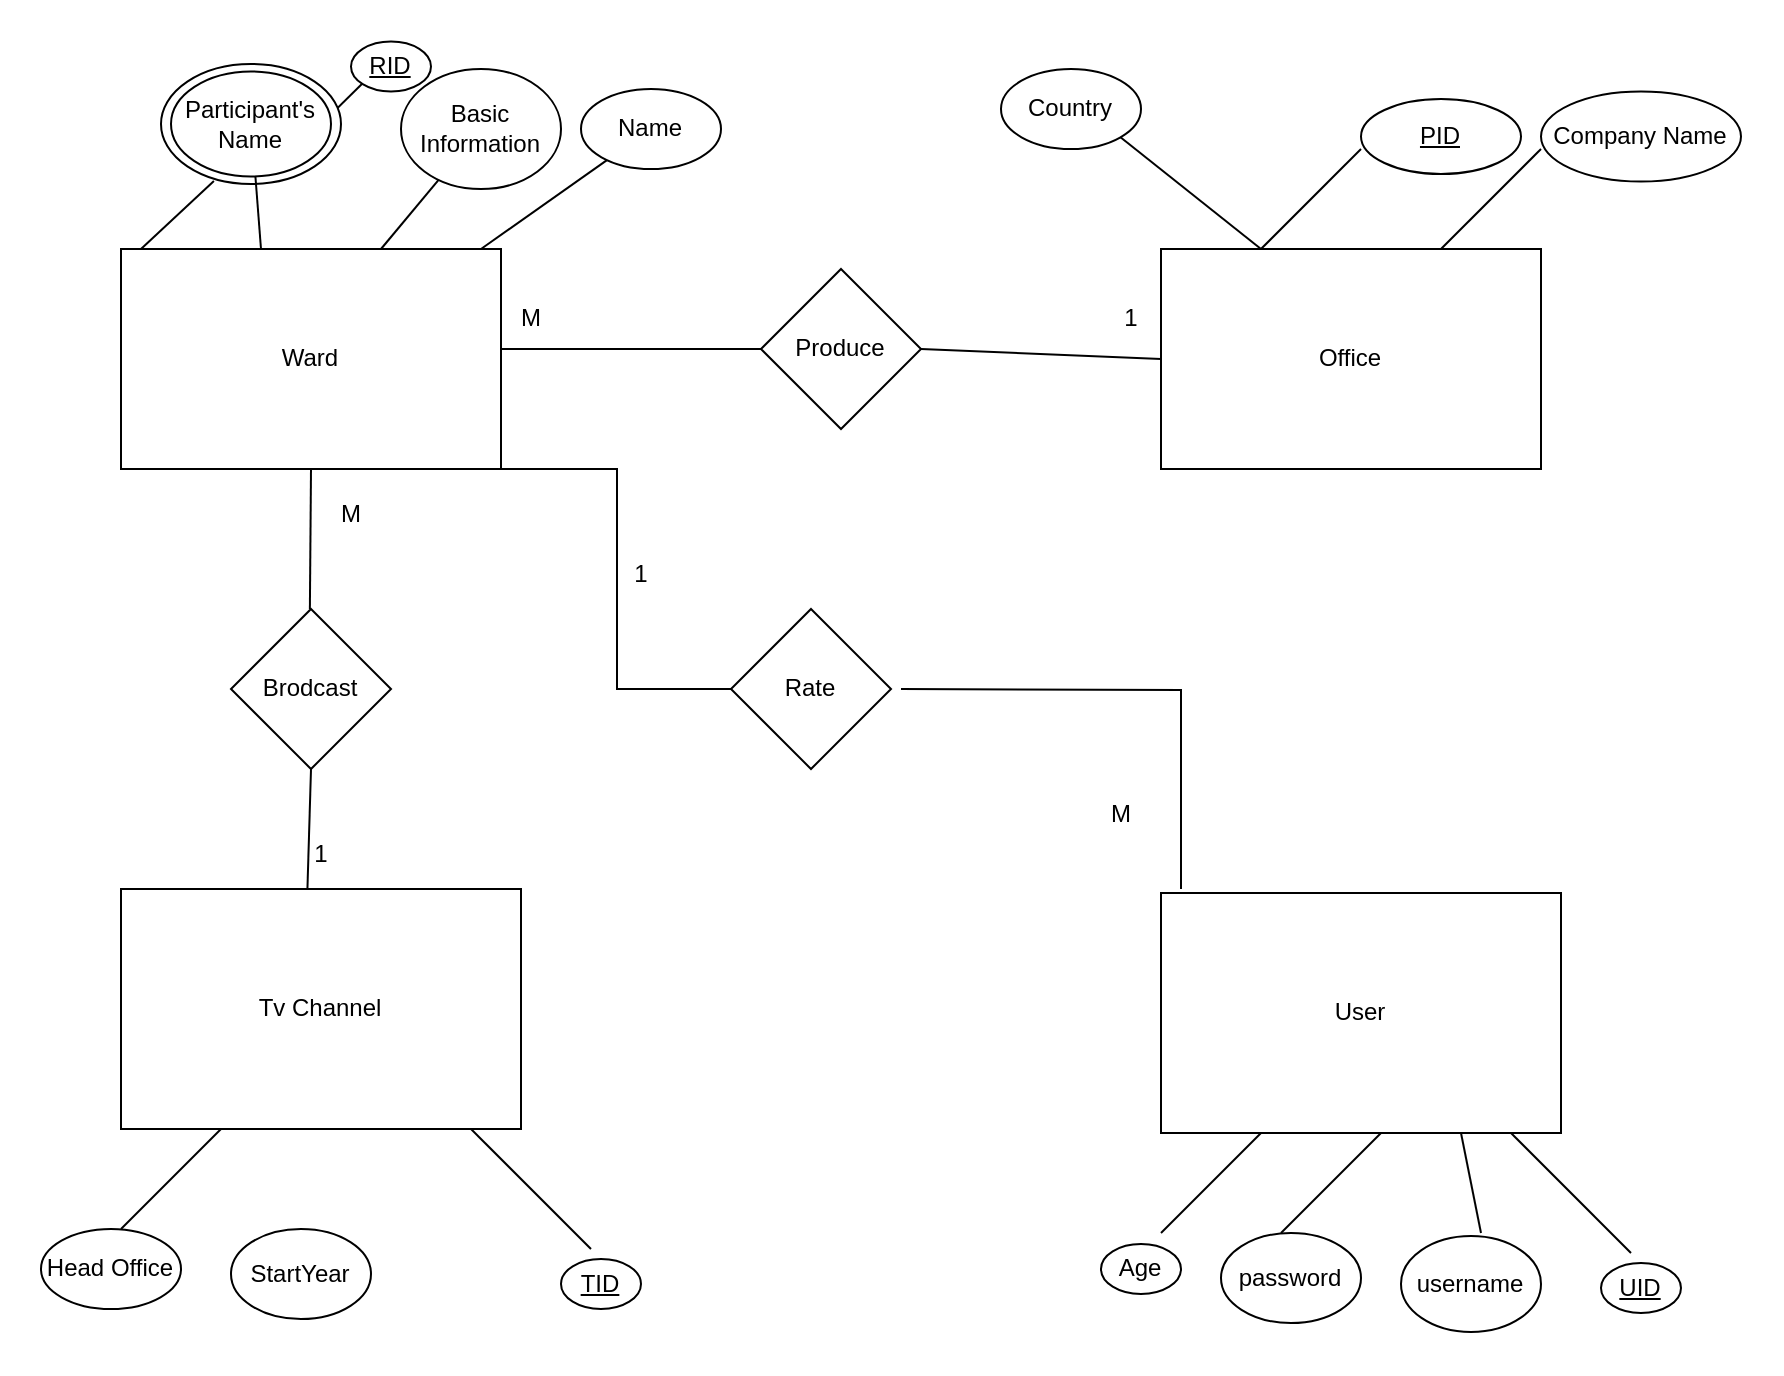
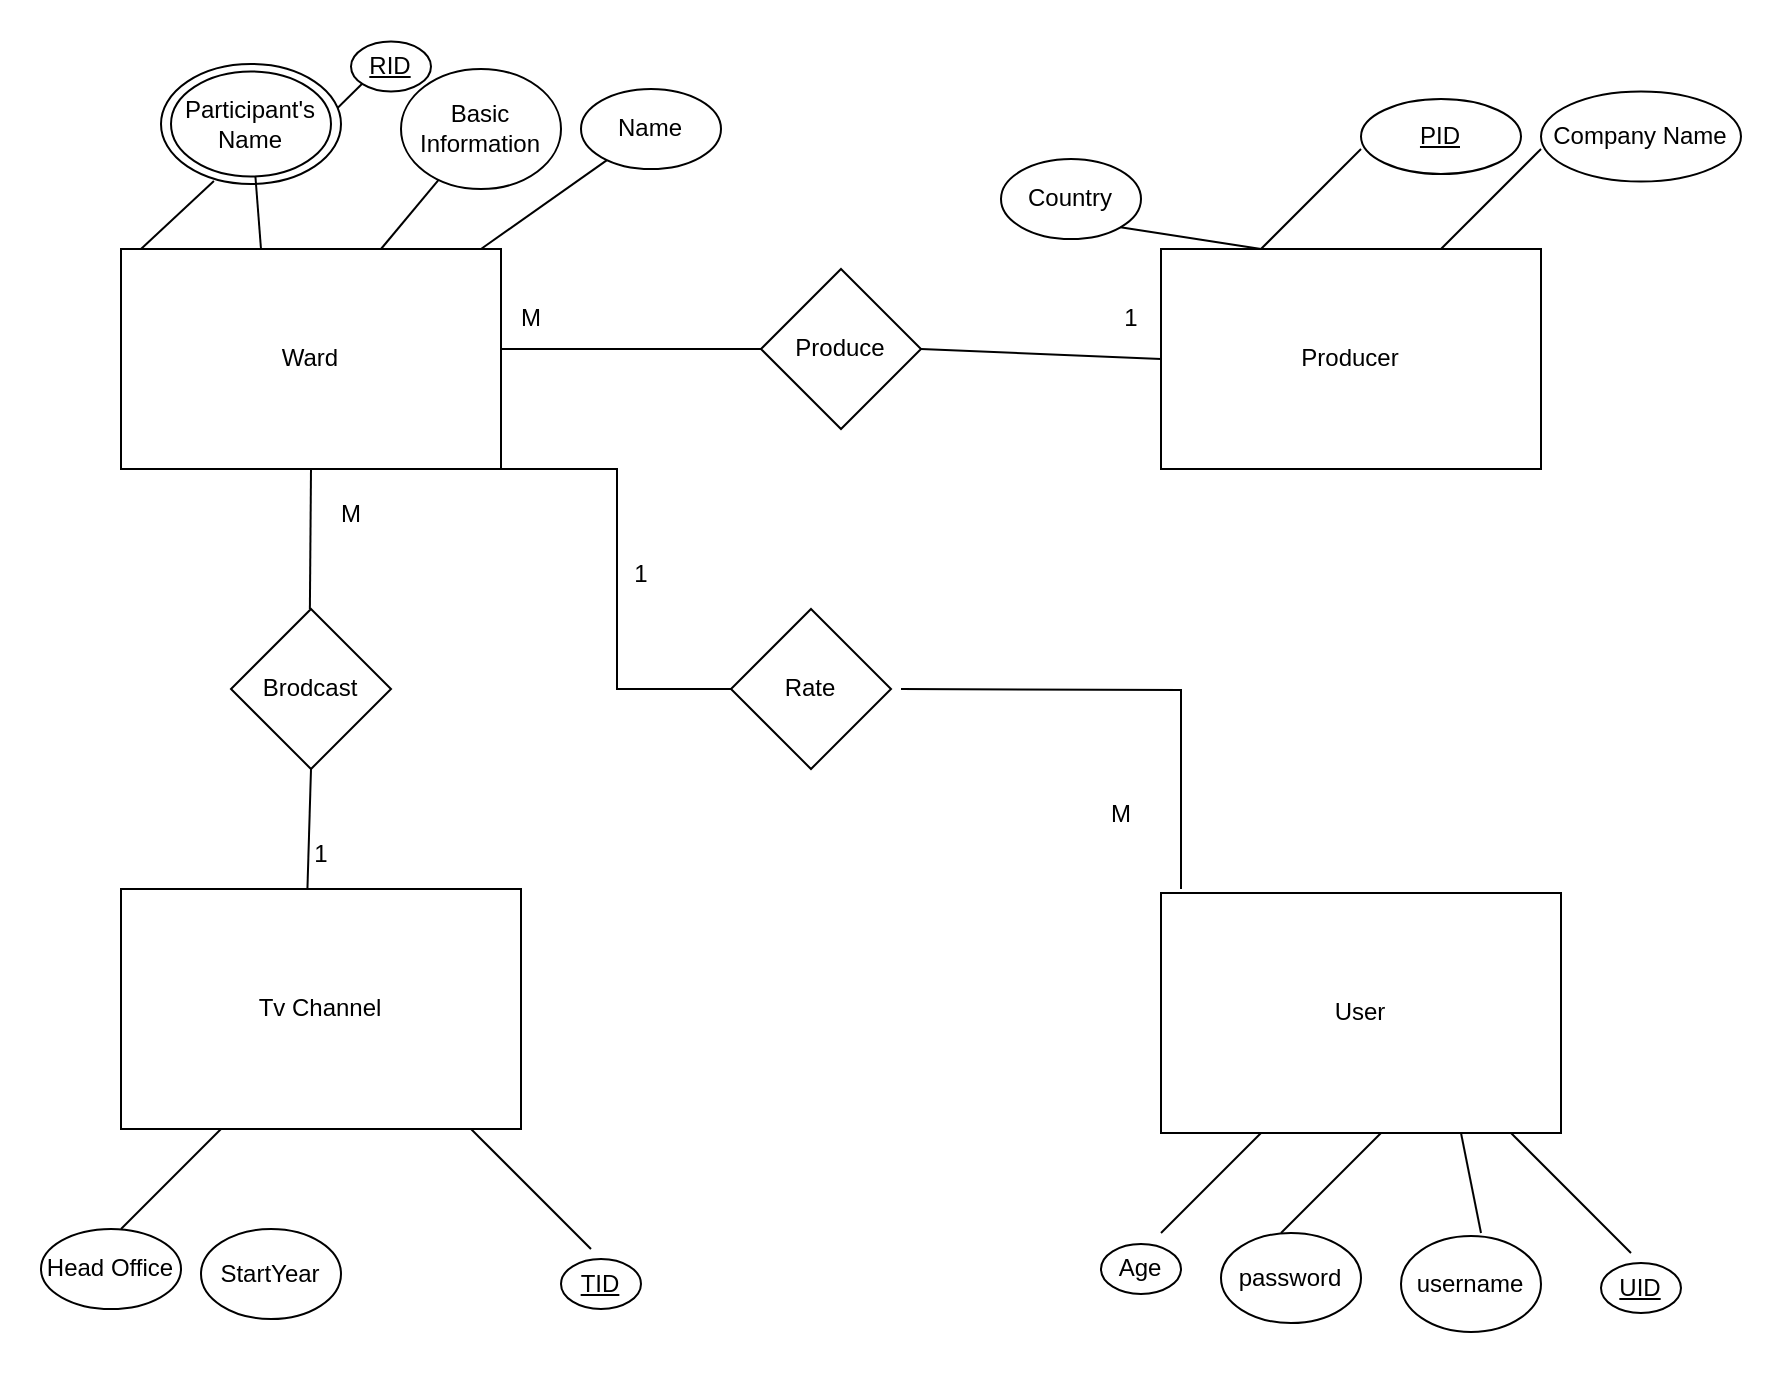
  <mxCell id="0" />
  <mxCell id="1" parent="0" />
  <mxCell id="2" value="Ward" style="rounded=0;whiteSpace=wrap;html=1;" parent="1" vertex="1"><mxGeometry x="60" y="124" width="190" height="110" as="geometry" /></mxCell>
  <mxCell id="3" value="" style="endArrow=none;html=1;rounded=0;entryX=0;entryY=1;entryDx=0;entryDy=0;" parent="1" edge="1" target="4"><mxGeometry width="50" height="50" relative="1" as="geometry"><mxPoint x="154.528" y="67.053" as="sourcePoint" /><mxPoint x="180" y="74" as="targetPoint" /></mxGeometry></mxCell>
  <mxCell id="4" value="&lt;u&gt;RID&lt;/u&gt;" style="ellipse;whiteSpace=wrap;html=1;" parent="1" vertex="1"><mxGeometry x="175" y="20.25" width="40" height="25" as="geometry" /></mxCell>
  <mxCell id="5" value="" style="endArrow=none;html=1;rounded=0;" parent="1" edge="1" target="6"><mxGeometry width="50" height="50" relative="1" as="geometry"><mxPoint x="240" y="124" as="sourcePoint" /><mxPoint x="290" y="74" as="targetPoint" /></mxGeometry></mxCell>
  <mxCell id="6" value="Name" style="ellipse;whiteSpace=wrap;html=1;" parent="1" vertex="1"><mxGeometry x="290" y="44" width="70" height="40" as="geometry" /></mxCell>
  <mxCell id="7" value="" style="endArrow=none;html=1;rounded=0;" parent="1" target="8" edge="1"><mxGeometry width="50" height="50" relative="1" as="geometry"><mxPoint x="190" y="124" as="sourcePoint" /><mxPoint x="240" y="74" as="targetPoint" /></mxGeometry></mxCell>
  <mxCell id="8" value="Basic Information" style="ellipse;whiteSpace=wrap;html=1;" parent="1" vertex="1"><mxGeometry x="200" y="34" width="80" height="60" as="geometry" /></mxCell>
  <mxCell id="9" value="" style="endArrow=none;html=1;rounded=0;entryX=0.294;entryY=0.975;entryDx=0;entryDy=0;entryPerimeter=0;" parent="1" target="47" edge="1"><mxGeometry width="50" height="50" relative="1" as="geometry"><mxPoint x="70" y="124" as="sourcePoint" /><mxPoint x="120" y="74" as="targetPoint" /></mxGeometry></mxCell>
- <mxCell id="10" value="Office" style="rounded=0;whiteSpace=wrap;html=1;" parent="1" vertex="1"><mxGeometry x="580" y="124" width="190" height="110" as="geometry" /></mxCell>
+ <mxCell id="10" value="Producer" style="rounded=0;whiteSpace=wrap;html=1;" parent="1" vertex="1"><mxGeometry x="580" y="124" width="190" height="110" as="geometry" /></mxCell>
  <mxCell id="11" value="" style="endArrow=none;html=1;rounded=0;" parent="1" edge="1"><mxGeometry width="50" height="50" relative="1" as="geometry"><mxPoint x="630" y="124" as="sourcePoint" /><mxPoint x="680" y="74" as="targetPoint" /></mxGeometry></mxCell>
  <mxCell id="12" value="&lt;u&gt;PID&lt;/u&gt;" style="ellipse;whiteSpace=wrap;html=1;strokeColor=default;" parent="1" vertex="1"><mxGeometry x="680" y="49" width="80" height="37.5" as="geometry" /></mxCell>
  <mxCell id="13" value="Company Name" style="ellipse;whiteSpace=wrap;html=1;" parent="1" vertex="1"><mxGeometry x="770" y="45.25" width="100" height="45" as="geometry" /></mxCell>
  <mxCell id="14" value="" style="endArrow=none;html=1;rounded=0;" parent="1" edge="1"><mxGeometry width="50" height="50" relative="1" as="geometry"><mxPoint x="720" y="124" as="sourcePoint" /><mxPoint x="770" y="74" as="targetPoint" /></mxGeometry></mxCell>
- <mxCell id="15" value="Country" style="ellipse;whiteSpace=wrap;html=1;" parent="1" vertex="1"><mxGeometry x="500" y="34" width="70" height="40" as="geometry" /></mxCell>
+ <mxCell id="15" value="Country" style="ellipse;whiteSpace=wrap;html=1;" parent="1" vertex="1"><mxGeometry x="500" y="79" width="70" height="40" as="geometry" /></mxCell>
  <mxCell id="16" value="" style="endArrow=none;html=1;rounded=0;entryX=1;entryY=1;entryDx=0;entryDy=0;" parent="1" edge="1" target="15"><mxGeometry width="50" height="50" relative="1" as="geometry"><mxPoint x="630" y="124" as="sourcePoint" /><mxPoint x="570" y="64" as="targetPoint" /></mxGeometry></mxCell>
  <mxCell id="17" value="" style="endArrow=none;html=1;rounded=0;" parent="1" target="18" edge="1"><mxGeometry width="50" height="50" relative="1" as="geometry"><mxPoint x="250" y="174" as="sourcePoint" /><mxPoint x="340" y="174" as="targetPoint" /></mxGeometry></mxCell>
  <mxCell id="18" value="Produce" style="rhombus;whiteSpace=wrap;html=1;" parent="1" vertex="1"><mxGeometry x="380" y="134" width="80" height="80" as="geometry" /></mxCell>
  <mxCell id="19" value="" style="endArrow=none;html=1;rounded=0;entryX=0;entryY=0.5;entryDx=0;entryDy=0;" parent="1" target="10" edge="1"><mxGeometry width="50" height="50" relative="1" as="geometry"><mxPoint x="460" y="174" as="sourcePoint" /><mxPoint x="570" y="174" as="targetPoint" /></mxGeometry></mxCell>
  <mxCell id="20" value="M" style="text;html=1;align=center;verticalAlign=middle;resizable=0;points=[];autosize=1;strokeColor=none;fillColor=none;" parent="1" vertex="1"><mxGeometry x="250" y="144" width="30" height="30" as="geometry" /></mxCell>
  <mxCell id="21" value="1" style="text;html=1;align=center;verticalAlign=middle;resizable=0;points=[];autosize=1;strokeColor=none;fillColor=none;" parent="1" vertex="1"><mxGeometry x="550" y="144" width="30" height="30" as="geometry" /></mxCell>
  <mxCell id="22" value="Tv Channel" style="rounded=0;whiteSpace=wrap;html=1;" parent="1" vertex="1"><mxGeometry x="60" y="444" width="200" height="120" as="geometry" /></mxCell>
  <mxCell id="23" value="&lt;u&gt;TID&lt;/u&gt;" style="ellipse;whiteSpace=wrap;html=1;" parent="1" vertex="1"><mxGeometry x="280" y="629" width="40" height="25" as="geometry" /></mxCell>
  <mxCell id="24" value="" style="endArrow=none;html=1;rounded=0;" parent="1" edge="1"><mxGeometry width="50" height="50" relative="1" as="geometry"><mxPoint x="60" y="614" as="sourcePoint" /><mxPoint x="110" y="564" as="targetPoint" /></mxGeometry></mxCell>
- <mxCell id="25" value="StartYear" style="ellipse;whiteSpace=wrap;html=1;" parent="1" vertex="1"><mxGeometry x="115" y="614" width="70" height="45" as="geometry" /></mxCell>
+ <mxCell id="25" value="StartYear" style="ellipse;whiteSpace=wrap;html=1;" parent="1" vertex="1"><mxGeometry x="100" y="614" width="70" height="45" as="geometry" /></mxCell>
  <mxCell id="26" value="" style="endArrow=none;html=1;rounded=0;" parent="1" edge="1"><mxGeometry width="50" height="50" relative="1" as="geometry"><mxPoint x="295" y="624" as="sourcePoint" /><mxPoint x="235" y="564" as="targetPoint" /></mxGeometry></mxCell>
  <mxCell id="27" value="Head Office" style="ellipse;whiteSpace=wrap;html=1;" parent="1" vertex="1"><mxGeometry y="614" width="70" height="40" as="geometry" x="20" /></mxCell>
  <mxCell id="28" value="Brodcast" style="rhombus;whiteSpace=wrap;html=1;" parent="1" vertex="1"><mxGeometry x="115" y="304" width="80" height="80" as="geometry" /></mxCell>
  <mxCell id="29" value="" style="endArrow=none;html=1;rounded=0;entryX=0.5;entryY=1;entryDx=0;entryDy=0;" parent="1" target="2" edge="1"><mxGeometry width="50" height="50" relative="1" as="geometry"><mxPoint x="154.44" y="304" as="sourcePoint" /><mxPoint x="154.44" y="244" as="targetPoint" /></mxGeometry></mxCell>
  <mxCell id="30" value="" style="endArrow=none;html=1;rounded=0;entryX=0.5;entryY=1;entryDx=0;entryDy=0;exitX=0.466;exitY=0.004;exitDx=0;exitDy=0;exitPerimeter=0;" parent="1" source="22" edge="1"><mxGeometry width="50" height="50" relative="1" as="geometry"><mxPoint x="155" y="454" as="sourcePoint" /><mxPoint x="155" y="384" as="targetPoint" /></mxGeometry></mxCell>
  <mxCell id="31" value="M" style="text;html=1;align=center;verticalAlign=middle;resizable=0;points=[];autosize=1;strokeColor=none;fillColor=none;" parent="1" vertex="1"><mxGeometry x="160" y="242" width="30" height="30" as="geometry" /></mxCell>
  <mxCell id="32" value="1" style="text;html=1;align=center;verticalAlign=middle;resizable=0;points=[];autosize=1;strokeColor=none;fillColor=none;" parent="1" vertex="1"><mxGeometry x="145" y="412" width="30" height="30" as="geometry" /></mxCell>
  <mxCell id="33" value="User" style="rounded=0;whiteSpace=wrap;html=1;" parent="1" vertex="1"><mxGeometry x="580" y="446" width="200" height="120" as="geometry" /></mxCell>
  <mxCell id="34" value="" style="endArrow=none;html=1;rounded=0;entryX=0.75;entryY=1;entryDx=0;entryDy=0;" parent="1" edge="1" target="33"><mxGeometry width="50" height="50" relative="1" as="geometry"><mxPoint x="740" y="616" as="sourcePoint" /><mxPoint x="730" y="574" as="targetPoint" /></mxGeometry></mxCell>
  <mxCell id="35" value="&lt;u&gt;UID&lt;/u&gt;" style="ellipse;whiteSpace=wrap;html=1;" parent="1" vertex="1"><mxGeometry x="800" y="631" width="40" height="25" as="geometry" /></mxCell>
  <mxCell id="36" value="" style="endArrow=none;html=1;rounded=0;" parent="1" edge="1"><mxGeometry width="50" height="50" relative="1" as="geometry"><mxPoint x="580" y="616" as="sourcePoint" /><mxPoint x="630" y="566" as="targetPoint" /></mxGeometry></mxCell>
  <mxCell id="37" value="username" style="ellipse;whiteSpace=wrap;html=1;" parent="1" vertex="1"><mxGeometry x="700" y="617.5" width="70" height="48" as="geometry" /></mxCell>
  <mxCell id="38" value="" style="endArrow=none;html=1;rounded=0;" parent="1" edge="1"><mxGeometry width="50" height="50" relative="1" as="geometry"><mxPoint x="640" y="616" as="sourcePoint" /><mxPoint x="690" y="566" as="targetPoint" /></mxGeometry></mxCell>
  <mxCell id="39" value="password" style="ellipse;whiteSpace=wrap;html=1;" parent="1" vertex="1"><mxGeometry x="610" y="616" width="70" height="45" as="geometry" /></mxCell>
  <mxCell id="40" value="" style="endArrow=none;html=1;rounded=0;" parent="1" edge="1"><mxGeometry width="50" height="50" relative="1" as="geometry"><mxPoint x="815" y="626" as="sourcePoint" /><mxPoint x="755" y="566" as="targetPoint" /></mxGeometry></mxCell>
  <mxCell id="41" value="Age" style="ellipse;whiteSpace=wrap;html=1;" parent="1" vertex="1"><mxGeometry x="550" y="621.5" width="40" height="25" as="geometry" /></mxCell>
  <mxCell id="42" value="" style="endArrow=none;html=1;rounded=0;edgeStyle=elbowEdgeStyle;" parent="1" target="43" edge="1"><mxGeometry width="50" height="50" relative="1" as="geometry"><mxPoint x="250" y="234" as="sourcePoint" /><mxPoint x="380" y="344" as="targetPoint" /></mxGeometry></mxCell>
  <mxCell id="43" value="Rate" style="rhombus;whiteSpace=wrap;html=1;" parent="1" vertex="1"><mxGeometry x="365" y="304" width="80" height="80" as="geometry" /></mxCell>
  <mxCell id="44" value="" style="endArrow=none;html=1;rounded=0;edgeStyle=orthogonalEdgeStyle;entryX=0.05;entryY=-0.017;entryDx=0;entryDy=0;entryPerimeter=0;" parent="1" target="33" edge="1"><mxGeometry width="50" height="50" relative="1" as="geometry"><mxPoint x="450" y="344" as="sourcePoint" /><mxPoint x="590" y="434" as="targetPoint" /></mxGeometry></mxCell>
  <mxCell id="45" value="1" style="text;html=1;align=center;verticalAlign=middle;resizable=0;points=[];autosize=1;strokeColor=none;fillColor=none;" parent="1" vertex="1"><mxGeometry x="305" y="272" width="30" height="30" as="geometry" /></mxCell>
  <mxCell id="46" value="M" style="text;html=1;align=center;verticalAlign=middle;resizable=0;points=[];autosize=1;strokeColor=none;fillColor=none;" parent="1" vertex="1"><mxGeometry x="545" y="392" width="30" height="30" as="geometry" /></mxCell>
  <mxCell id="47" value="" style="ellipse;whiteSpace=wrap;html=1;" parent="1" vertex="1"><mxGeometry x="80" y="31.5" width="90" height="60" as="geometry" /></mxCell>
  <mxCell id="48" value="" style="endArrow=none;html=1;rounded=0;" parent="1" edge="1"><mxGeometry width="50" height="50" relative="1" as="geometry"><mxPoint x="130" y="124" as="sourcePoint" /><mxPoint x="126.153" y="73.992" as="targetPoint" /></mxGeometry></mxCell>
  <mxCell id="49" value="Participant's Name" style="ellipse;whiteSpace=wrap;html=1;" parent="1" vertex="1"><mxGeometry x="85" y="35.25" width="80" height="52.5" as="geometry" /></mxCell>
